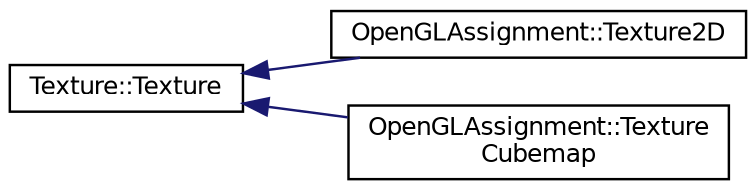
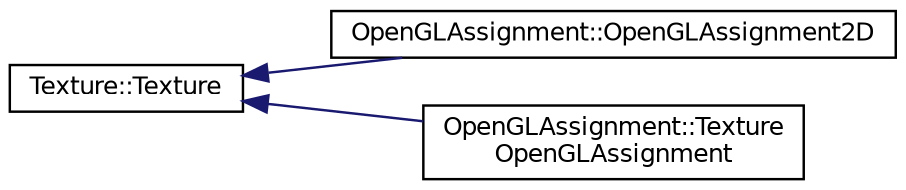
  digraph {
    rankdir=LR
    node [color=black fillcolor=white fontname=Helvetica fontsize=10 shape=record style=filled]
    edge [color=midnightblue dir=back fontname=Helvetica fontsize=10 labelfontname=Helvetica labelfontsize=10 style=solid]
    n1 [height=0.2 label="Texture::Texture" width=0.4]
-   n2 [height=0.2 label="OpenGLAssignment::Texture2D" width=0.4]
-   n3 [height=0.2 label="OpenGLAssignment::Texture\lCubemap" width=0.4]
+   n2 [height=0.2 label="OpenGLAssignment::OpenGLAssignment2D" width=0.4]
+   n3 [height=0.2 label="OpenGLAssignment::Texture\lOpenGLAssignment" width=0.4]
    n1 -> n2
    n1 -> n3
  }
